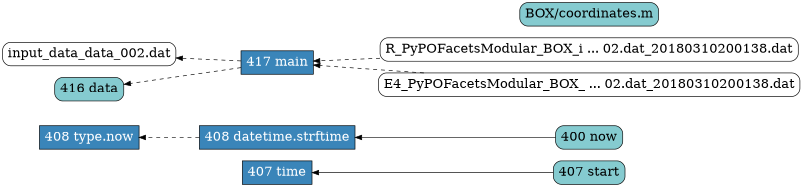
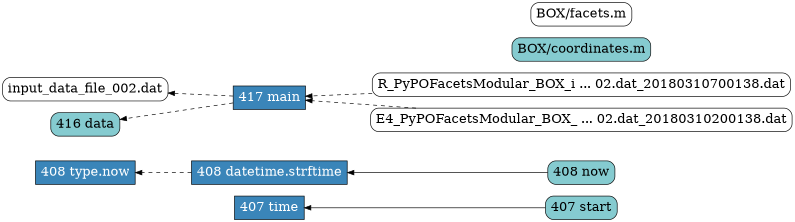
  digraph {
    rankdir=RL
    node [fillcolor="#3A85B9" fontcolor=black fontsize=20 shape=box style="rounded,filled"]
    edge [style=dashed]
    n1 [fontcolor=white label="407 time" style=filled]
    n2 [fillcolor="#85CBD0" label="407 start"]
    n3 [fontcolor=white label="408 type.now" style=filled]
    n4 [fontcolor=white label="408 datetime.strftime" style=filled]
-   n5 [fillcolor="#85CBD0" label="400 now"]
-   n6 [fillcolor=white label="input_data_data_002.dat"]
+   n5 [fillcolor="#85CBD0" label="408 now"]
+   n6 [fillcolor=white label="input_data_file_002.dat"]
    n7 [fillcolor="#85CBD0" label="BOX/coordinates.m"]
-   n9 [fillcolor=white label="R_PyPOFacetsModular_BOX_i ... 02.dat_20180310200138.dat"]
+   n8 [fillcolor=white label="BOX/facets.m"]
+   n9 [fillcolor=white label="R_PyPOFacetsModular_BOX_i ... 02.dat_20180310700138.dat"]
    n10 [fontcolor=white label="417 main" style=filled]
    n11 [fillcolor="#85CBD0" label="416 data"]
    n12 [fillcolor=white label="E4_PyPOFacetsModular_BOX_ ... 02.dat_20180310200138.dat"]
    n2 -> n1 [style=""]
    n4 -> n3
    n5 -> n4 [style=""]
    n9 -> n10
    n10 -> n6
    n10 -> n11
    n12 -> n10
  }
